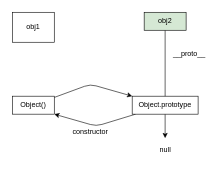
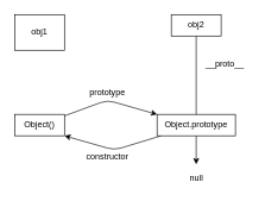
  <mxCell id="0" />
  <mxCell id="1" parent="0" />
  <mxCell id="2" style="edgeStyle=none;html=1;entryX=0;entryY=0;entryDx=0;entryDy=0;" edge="1" parent="1" source="3" target="6"><mxGeometry relative="1" as="geometry"><Array as="points"><mxPoint x="150" y="140" /></Array></mxGeometry></mxCell>
  <mxCell id="3" value="Object()" style="rounded=0;whiteSpace=wrap;html=1;" parent="1" vertex="1"><mxGeometry x="20" y="160" width="70" height="30" as="geometry" /></mxCell>
  <mxCell id="4" style="edgeStyle=none;html=1;entryX=1;entryY=1;entryDx=0;entryDy=0;" edge="1" parent="1" source="6" target="3"><mxGeometry relative="1" as="geometry"><Array as="points"><mxPoint x="160" y="210" /></Array></mxGeometry></mxCell>
  <mxCell id="5" style="edgeStyle=none;html=1;" edge="1" parent="1" source="6"><mxGeometry relative="1" as="geometry"><mxPoint x="275" y="230" as="targetPoint" /></mxGeometry></mxCell>
  <mxCell id="6" value="Object.prototype" style="rounded=0;whiteSpace=wrap;html=1;" parent="1" vertex="1"><mxGeometry x="220" y="160" width="110" height="30" as="geometry" /></mxCell>
+ <mxCell id="7" value="prototype" style="text;html=1;align=center;verticalAlign=middle;resizable=0;points=[];autosize=1;strokeColor=none;fillColor=none;" vertex="1" parent="1"><mxGeometry x="115" y="120" width="70" height="20" as="geometry" /></mxCell>
  <mxCell id="8" value="constructor" style="text;html=1;align=center;verticalAlign=middle;resizable=0;points=[];autosize=1;strokeColor=none;fillColor=none;" vertex="1" parent="1"><mxGeometry x="115" y="210" width="70" height="20" as="geometry" /></mxCell>
  <mxCell id="9" value="obj1" style="rounded=0;whiteSpace=wrap;html=1;" vertex="1" parent="1"><mxGeometry x="20" y="20" width="70" height="50" as="geometry" /></mxCell>
  <mxCell id="10" style="edgeStyle=none;html=1;entryX=0.5;entryY=0;entryDx=0;entryDy=0;endArrow=none;" edge="1" parent="1" source="11" target="6"><mxGeometry relative="1" as="geometry" /></mxCell>
- <mxCell id="11" value="obj2" style="whiteSpace=wrap;html=1;fillColor=#d5e8d4;" vertex="1" parent="1"><mxGeometry x="240" y="20" width="70" height="30" as="geometry" /></mxCell>
+ <mxCell id="11" value="obj2" style="whiteSpace=wrap;html=1;" vertex="1" parent="1"><mxGeometry x="240" y="20" width="70" height="30" as="geometry" /></mxCell>
  <mxCell id="12" value="__proto__" style="text;html=1;align=center;verticalAlign=middle;resizable=0;points=[];autosize=1;strokeColor=none;fillColor=none;" vertex="1" parent="1"><mxGeometry x="280" y="80" width="70" height="20" as="geometry" /></mxCell>
  <mxCell id="13" value="null" style="text;html=1;align=center;verticalAlign=middle;resizable=0;points=[];autosize=1;strokeColor=none;fillColor=none;" vertex="1" parent="1"><mxGeometry x="260" y="240" width="30" height="20" as="geometry" /></mxCell>
